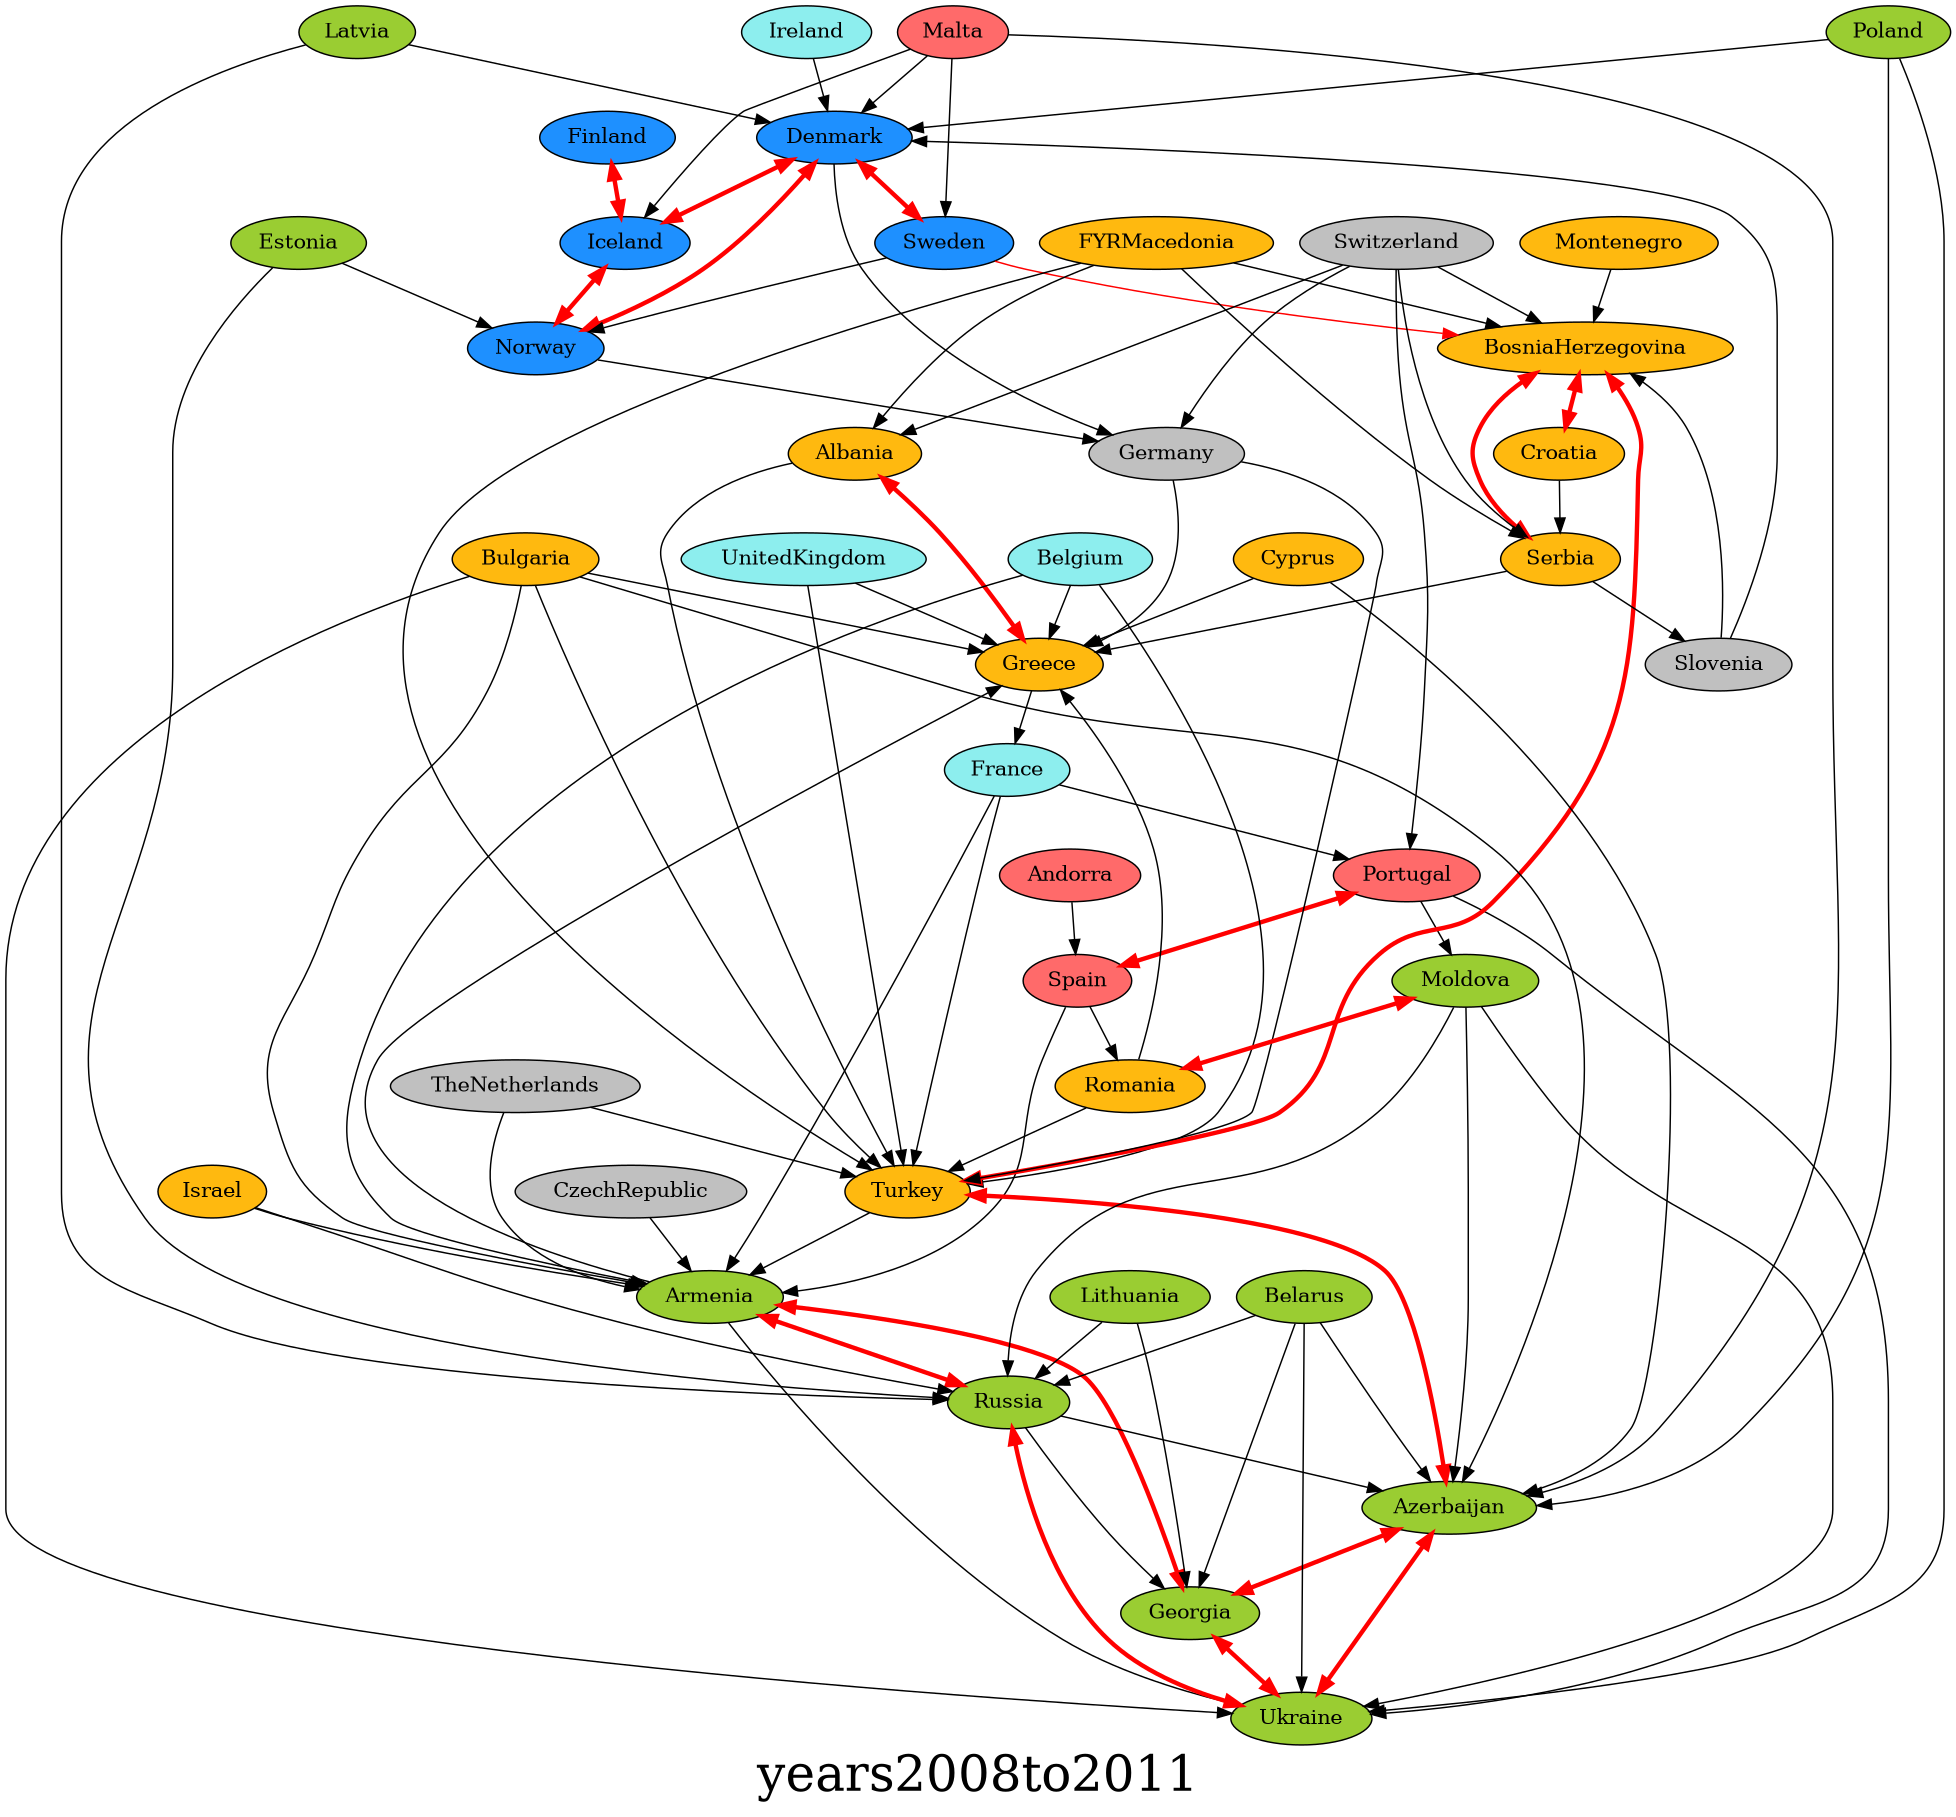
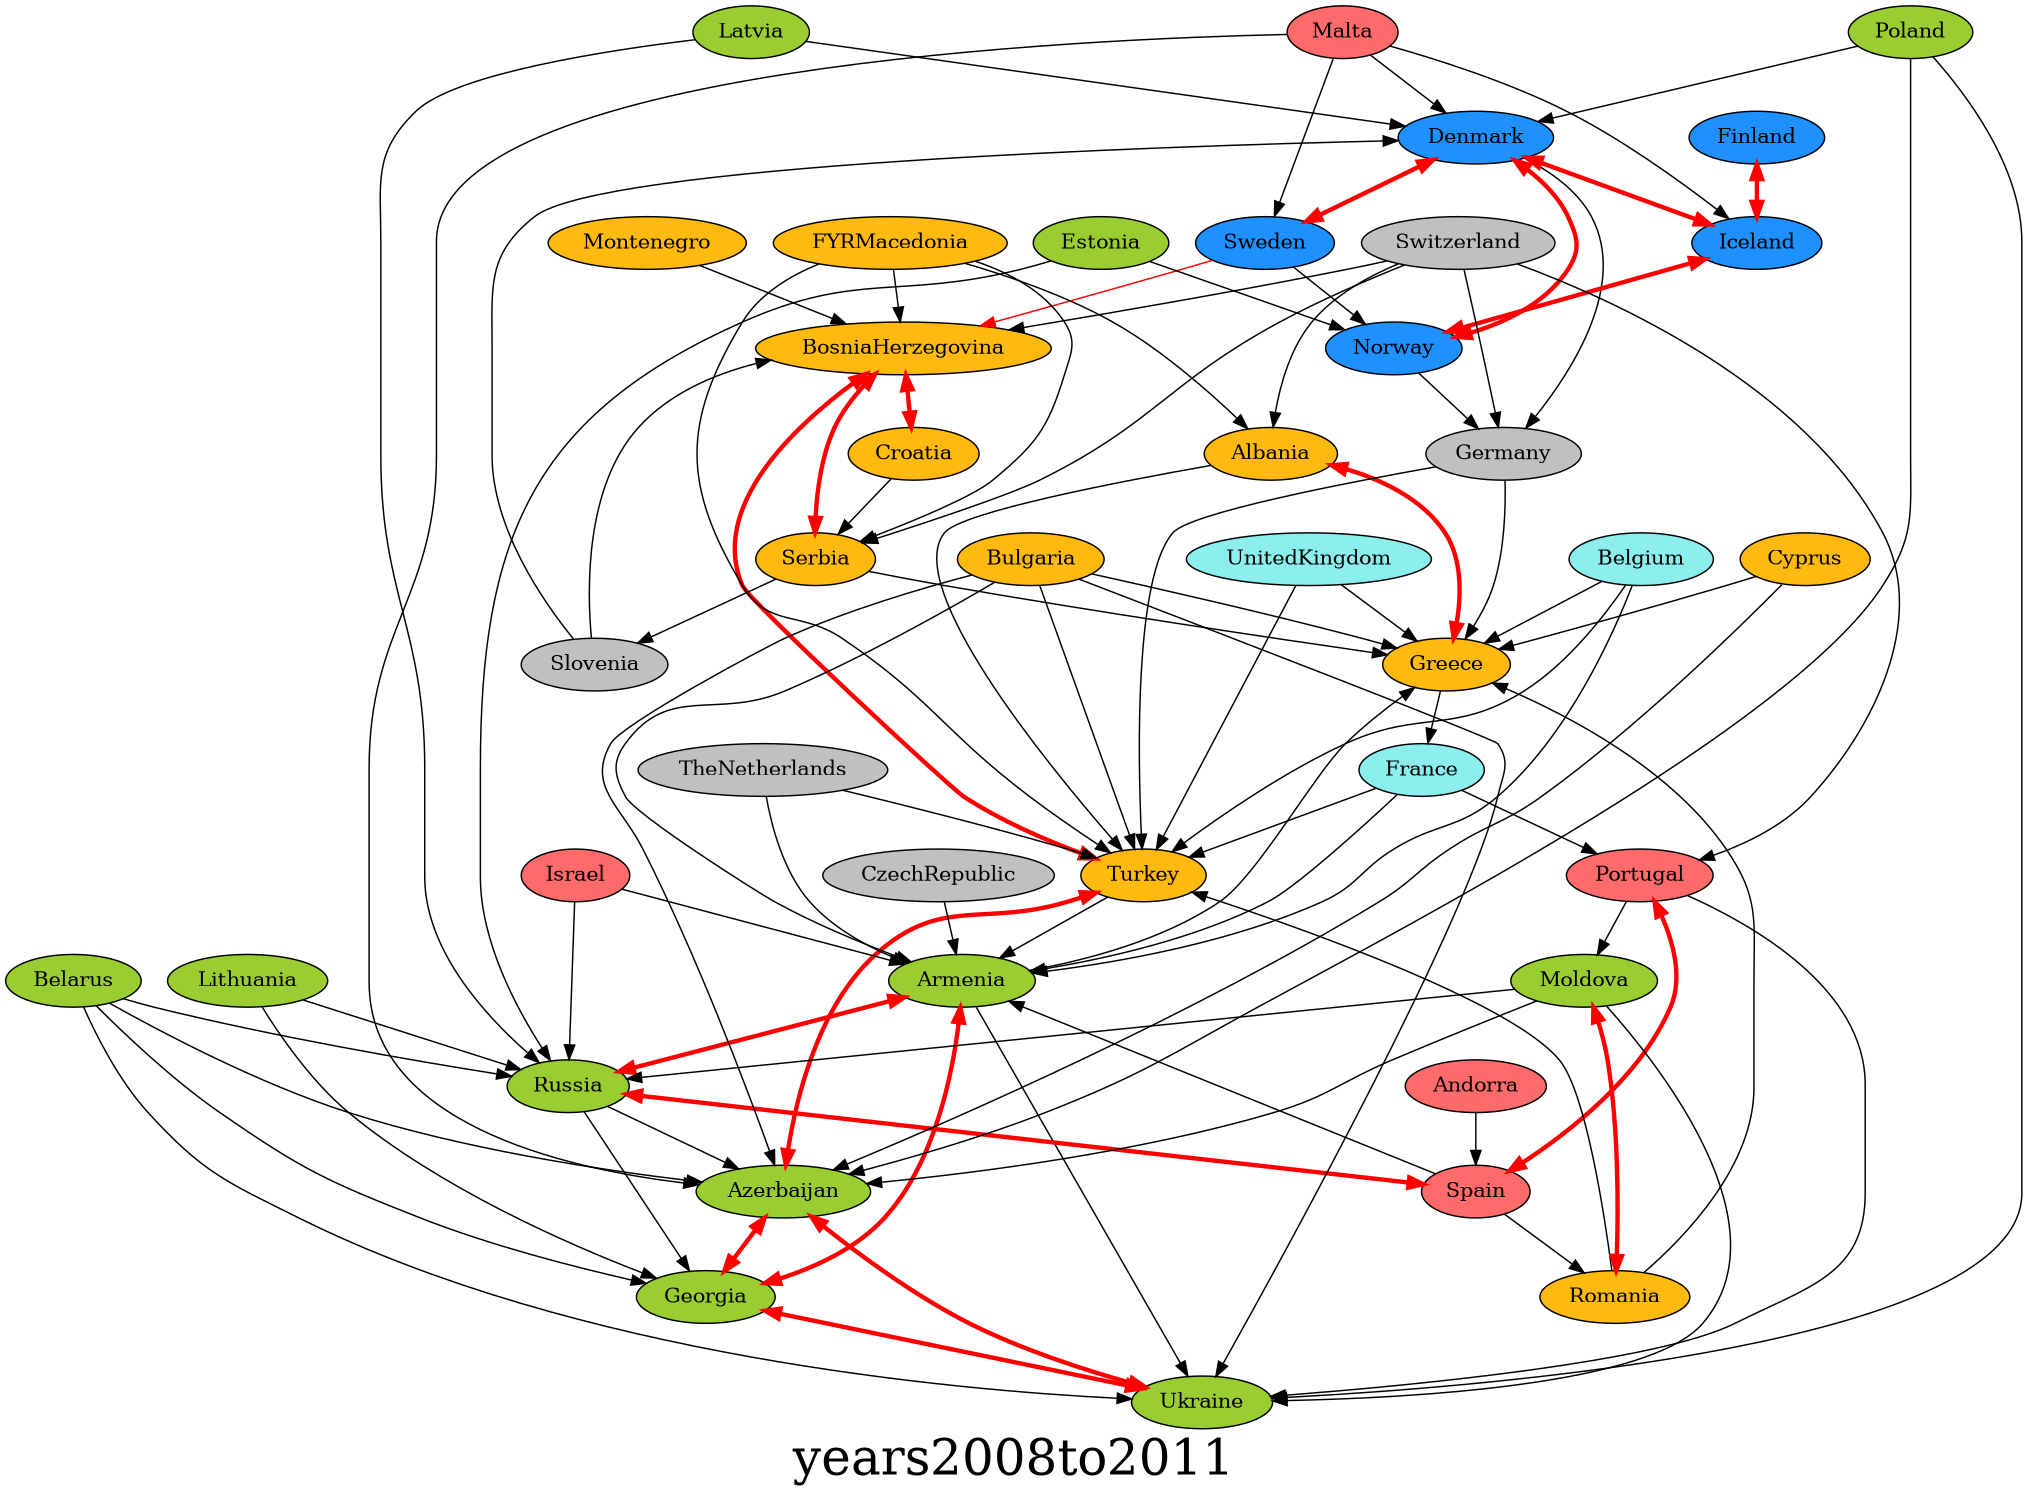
  digraph {
    fontsize=34
    label=years2008to2011
    node [fillcolor=darkgoldenrod1 style=filled]
    Albania
    Greece
    Turkey
    France [fillcolor=darkslategray2]
    Armenia [fillcolor=olivedrab3]
    Portugal [fillcolor=indianred1]
    Georgia [fillcolor=olivedrab3]
    Russia [fillcolor=olivedrab3]
    Ukraine [fillcolor=olivedrab3]
    Andorra [fillcolor=indianred1]
    Spain [fillcolor=indianred1]
    Romania
    Azerbaijan [fillcolor=olivedrab3]
    Belarus [fillcolor=olivedrab3]
    Belgium [fillcolor=darkslategray2]
    BosniaHerzegovina
    Croatia
    Serbia
    Slovenia [fillcolor=gray]
    Bulgaria
    Cyprus
    CzechRepublic [fillcolor=gray]
    Denmark [fillcolor=dodgerblue]
    Germany [fillcolor=gray]
    Iceland [fillcolor=dodgerblue]
    Norway [fillcolor=dodgerblue]
    Sweden [fillcolor=dodgerblue]
    Estonia [fillcolor=olivedrab3]
    FYRMacedonia
    Finland [fillcolor=dodgerblue]
    Moldova [fillcolor=olivedrab3]
-   Ireland [fillcolor=darkslategray2]
-   Israel
+   Israel [fillcolor=indianred1]
    Latvia [fillcolor=olivedrab3]
    Lithuania [fillcolor=olivedrab3]
    Malta [fillcolor=indianred1]
    Montenegro
    Poland [fillcolor=olivedrab3]
    Switzerland [fillcolor=gray]
    TheNetherlands [fillcolor=gray]
    UnitedKingdom [fillcolor=darkslategray2]
    Albania -> Greece [color=red dir=both penwidth=3]
    Albania -> Turkey
    Greece -> France
    Turkey -> Armenia
    France -> Turkey
    France -> Armenia
    France -> Portugal
    Armenia -> Greece
    Armenia -> Georgia [color=red dir=both penwidth=3]
    Armenia -> Russia [color=red dir=both penwidth=3]
    Armenia -> Ukraine
    Portugal -> Ukraine
    Portugal -> Spain [color=red dir=both penwidth=3]
    Portugal -> Moldova
    Georgia -> Ukraine [color=red dir=both penwidth=3]
    Russia -> Georgia
-   Russia -> Ukraine [color=red dir=both penwidth=3]
+   Russia -> Spain [color=red dir=both penwidth=3]
    Russia -> Azerbaijan
    Andorra -> Spain
    Spain -> Armenia
    Spain -> Romania
    Romania -> Greece
    Romania -> Turkey
    Azerbaijan -> Turkey [color=red dir=both penwidth=3]
    Azerbaijan -> Georgia [color=red dir=both penwidth=3]
    Azerbaijan -> Ukraine [color=red dir=both penwidth=3]
    Belarus -> Georgia
    Belarus -> Russia
    Belarus -> Ukraine
    Belarus -> Azerbaijan
    Belgium -> Greece
    Belgium -> Turkey
    Belgium -> Armenia
    BosniaHerzegovina -> Turkey [color=red dir=both penwidth=3]
    BosniaHerzegovina -> Croatia [color=red dir=both penwidth=3]
    BosniaHerzegovina -> Serbia [color=red dir=both penwidth=3]
    Croatia -> Serbia
    Serbia -> Greece
    Serbia -> Slovenia
    Slovenia -> BosniaHerzegovina
    Slovenia -> Denmark
    Bulgaria -> Greece
    Bulgaria -> Turkey
    Bulgaria -> Armenia
    Bulgaria -> Ukraine
    Bulgaria -> Azerbaijan
    Cyprus -> Greece
    Cyprus -> Azerbaijan
    CzechRepublic -> Armenia
    Denmark -> Germany
    Denmark -> Iceland [color=red dir=both penwidth=3]
    Denmark -> Norway [color=red dir=both penwidth=3]
    Denmark -> Sweden [color=red dir=both penwidth=3]
    Germany -> Greece
    Germany -> Turkey
    Iceland -> Norway [color=red dir=both penwidth=3]
    Norway -> Germany
    Sweden -> BosniaHerzegovina [color=red]
    Sweden -> Norway
    Estonia -> Russia
    Estonia -> Norway
    FYRMacedonia -> Albania
    FYRMacedonia -> Turkey
    FYRMacedonia -> BosniaHerzegovina
    FYRMacedonia -> Serbia
    Finland -> Iceland [color=red dir=both penwidth=3]
    Moldova -> Russia
    Moldova -> Ukraine
    Moldova -> Romania [color=red dir=both penwidth=3]
    Moldova -> Azerbaijan
-   Ireland -> Denmark
    Israel -> Armenia
    Israel -> Russia
    Latvia -> Russia
    Latvia -> Denmark
    Lithuania -> Georgia
    Lithuania -> Russia
    Malta -> Azerbaijan
    Malta -> Denmark
    Malta -> Iceland
    Malta -> Sweden
    Montenegro -> BosniaHerzegovina
    Poland -> Ukraine
    Poland -> Azerbaijan
    Poland -> Denmark
    Switzerland -> Albania
    Switzerland -> Portugal
    Switzerland -> BosniaHerzegovina
    Switzerland -> Serbia
    Switzerland -> Germany
    TheNetherlands -> Turkey
    TheNetherlands -> Armenia
    UnitedKingdom -> Greece
    UnitedKingdom -> Turkey
  }
